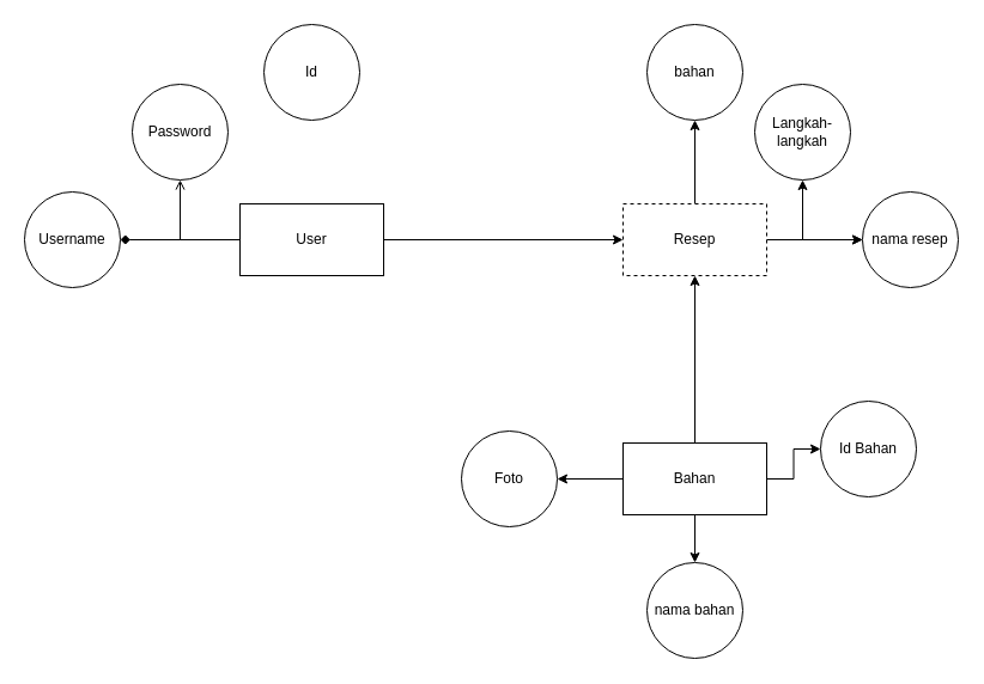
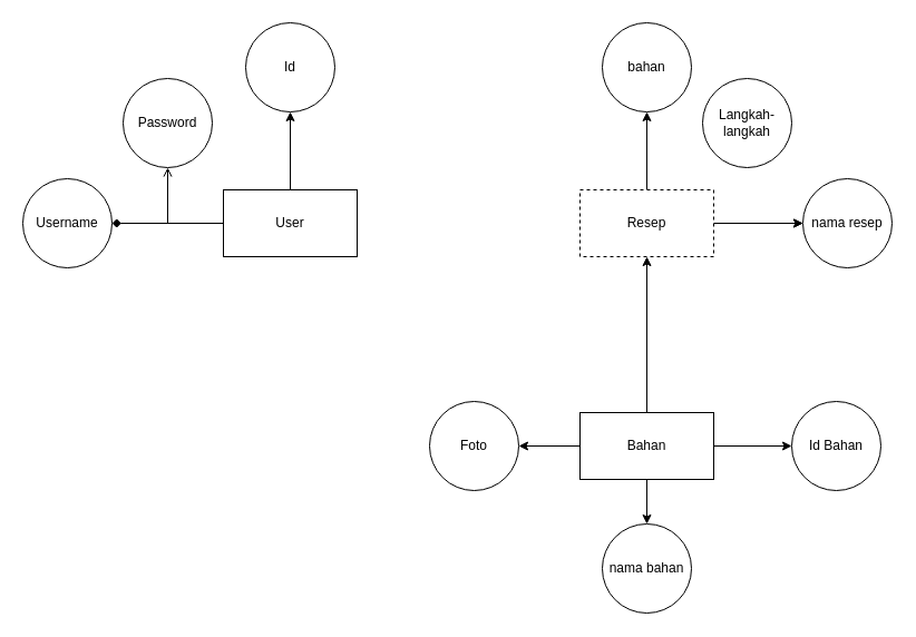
  <mxCell id="0" />
  <mxCell id="1" parent="0" />
  <mxCell id="2" value="" style="edgeStyle=orthogonalEdgeStyle;rounded=0;orthogonalLoop=1;jettySize=auto;html=1;endArrow=open;" edge="1" parent="1" source="5" target="16"><mxGeometry relative="1" as="geometry" /></mxCell>
- <mxCell id="3" value="" style="edgeStyle=orthogonalEdgeStyle;rounded=0;orthogonalLoop=1;jettySize=auto;html=1;" edge="1" parent="1" source="5" target="10"><mxGeometry relative="1" as="geometry" /></mxCell>
+ <mxCell id="3" value="" style="edgeStyle=orthogonalEdgeStyle;rounded=0;orthogonalLoop=1;jettySize=auto;html=1;" edge="1" parent="1" source="5" target="17"><mxGeometry relative="1" as="geometry" /></mxCell>
  <mxCell id="4" value="" style="edgeStyle=orthogonalEdgeStyle;rounded=0;orthogonalLoop=1;jettySize=auto;html=1;endArrow=diamond;" edge="1" parent="1" source="5" target="18"><mxGeometry relative="1" as="geometry" /></mxCell>
  <mxCell id="5" value="User" style="rounded=0;whiteSpace=wrap;html=1;" vertex="1" parent="1"><mxGeometry x="200" y="170" width="120" height="60" as="geometry" /></mxCell>
  <mxCell id="6" value="" style="edgeStyle=orthogonalEdgeStyle;rounded=0;orthogonalLoop=1;jettySize=auto;html=1;" edge="1" parent="1" source="10" target="22"><mxGeometry relative="1" as="geometry" /></mxCell>
- <mxCell id="7" value="" style="edgeStyle=orthogonalEdgeStyle;rounded=0;orthogonalLoop=1;jettySize=auto;html=1;" edge="1" parent="1" source="10" target="23"><mxGeometry relative="1" as="geometry"><Array as="points"><mxPoint x="670" y="200" /></Array></mxGeometry></mxCell>
  <mxCell id="8" value="" style="edgeStyle=orthogonalEdgeStyle;rounded=0;orthogonalLoop=1;jettySize=auto;html=1;" edge="1" parent="1" source="10" target="24"><mxGeometry relative="1" as="geometry" /></mxCell>
  <mxCell id="9" value="" style="edgeStyle=orthogonalEdgeStyle;rounded=0;orthogonalLoop=1;jettySize=auto;html=1;" edge="1" parent="1" source="10" target="24"><mxGeometry relative="1" as="geometry" /></mxCell>
  <mxCell id="10" value="Resep" style="rounded=0;whiteSpace=wrap;html=1;dashed=1;" vertex="1" parent="1"><mxGeometry x="520" y="170" width="120" height="60" as="geometry" /></mxCell>
  <mxCell id="11" style="edgeStyle=orthogonalEdgeStyle;rounded=0;orthogonalLoop=1;jettySize=auto;html=1;entryX=0.5;entryY=1;entryDx=0;entryDy=0;" edge="1" parent="1" source="15" target="10"><mxGeometry relative="1" as="geometry" /></mxCell>
  <mxCell id="12" value="" style="edgeStyle=orthogonalEdgeStyle;rounded=0;orthogonalLoop=1;jettySize=auto;html=1;" edge="1" parent="1" source="15" target="19"><mxGeometry relative="1" as="geometry" /></mxCell>
  <mxCell id="13" value="" style="edgeStyle=orthogonalEdgeStyle;rounded=0;orthogonalLoop=1;jettySize=auto;html=1;" edge="1" parent="1" source="15" target="20"><mxGeometry relative="1" as="geometry" /></mxCell>
  <mxCell id="14" value="" style="edgeStyle=orthogonalEdgeStyle;rounded=0;orthogonalLoop=1;jettySize=auto;html=1;" edge="1" parent="1" source="15" target="21"><mxGeometry relative="1" as="geometry" /></mxCell>
  <mxCell id="15" value="Bahan" style="rounded=0;whiteSpace=wrap;html=1;" vertex="1" parent="1"><mxGeometry x="520" y="370" width="120" height="60" as="geometry" /></mxCell>
  <mxCell id="16" value="Password" style="ellipse;whiteSpace=wrap;html=1;rounded=0;" vertex="1" parent="1"><mxGeometry x="110" y="70" width="80" height="80" as="geometry" /></mxCell>
  <mxCell id="17" value="Id" style="ellipse;whiteSpace=wrap;html=1;rounded=0;" vertex="1" parent="1"><mxGeometry x="220" y="20" width="80" height="80" as="geometry" /></mxCell>
  <mxCell id="18" value="Username" style="ellipse;whiteSpace=wrap;html=1;rounded=0;" vertex="1" parent="1"><mxGeometry x="20" y="160" width="80" height="80" as="geometry" /></mxCell>
  <mxCell id="19" value="nama bahan" style="ellipse;whiteSpace=wrap;html=1;rounded=0;" vertex="1" parent="1"><mxGeometry x="540" y="470" width="80" height="80" as="geometry" /></mxCell>
  <mxCell id="20" value="Foto" style="ellipse;whiteSpace=wrap;html=1;rounded=0;" vertex="1" parent="1"><mxGeometry x="385" y="360" width="80" height="80" as="geometry" /></mxCell>
- <mxCell id="21" value="Id Bahan" style="ellipse;whiteSpace=wrap;html=1;rounded=0;" vertex="1" parent="1"><mxGeometry x="685" y="335" width="80" height="80" as="geometry" /></mxCell>
+ <mxCell id="21" value="Id Bahan" style="ellipse;whiteSpace=wrap;html=1;rounded=0;" vertex="1" parent="1"><mxGeometry x="710" y="360" width="80" height="80" as="geometry" /></mxCell>
  <mxCell id="22" value="bahan" style="ellipse;whiteSpace=wrap;html=1;rounded=0;" vertex="1" parent="1"><mxGeometry x="540" y="20" width="80" height="80" as="geometry" /></mxCell>
  <mxCell id="23" value="Langkah-langkah" style="ellipse;whiteSpace=wrap;html=1;rounded=0;" vertex="1" parent="1"><mxGeometry x="630" y="70" width="80" height="80" as="geometry" /></mxCell>
  <mxCell id="24" value="nama resep" style="ellipse;whiteSpace=wrap;html=1;rounded=0;" vertex="1" parent="1"><mxGeometry x="720" y="160" width="80" height="80" as="geometry" /></mxCell>
